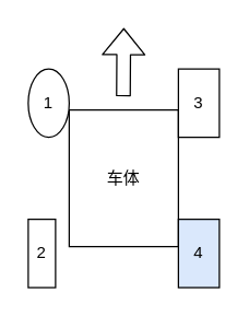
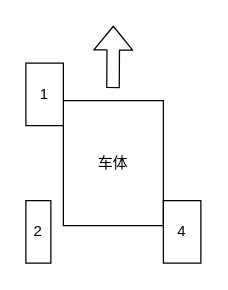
  <mxCell id="0" />
  <mxCell id="1" parent="0" />
  <mxCell id="2" value="车体" style="rounded=0;whiteSpace=wrap;html=1;" parent="1" vertex="1"><mxGeometry x="50" y="80" width="80" height="100" as="geometry" /></mxCell>
- <mxCell id="3" value="1" style="ellipse;whiteSpace=wrap;html=1;" parent="1" vertex="1"><mxGeometry x="20" y="50" width="30" height="50" as="geometry" /></mxCell>
+ <mxCell id="3" value="1" style="rounded=0;whiteSpace=wrap;html=1;" parent="1" vertex="1"><mxGeometry x="20" y="50" width="30" height="50" as="geometry" /></mxCell>
  <mxCell id="4" value="2" style="rounded=0;whiteSpace=wrap;html=1;" parent="1" vertex="1"><mxGeometry x="20" y="160" width="20" height="50" as="geometry" /></mxCell>
- <mxCell id="5" value="3" style="rounded=0;whiteSpace=wrap;html=1;" parent="1" vertex="1"><mxGeometry x="130" y="50" width="30" height="50" as="geometry" /></mxCell>
- <mxCell id="6" value="4" style="rounded=0;whiteSpace=wrap;html=1;fillColor=#dae8fc;" parent="1" vertex="1"><mxGeometry x="130" y="160" width="30" height="50" as="geometry" /></mxCell>
+ <mxCell id="6" value="4" style="rounded=0;whiteSpace=wrap;html=1;" parent="1" vertex="1"><mxGeometry x="130" y="160" width="30" height="50" as="geometry" /></mxCell>
  <mxCell id="7" value="" style="shape=flexArrow;endArrow=classic;html=1;fillColor=default;" parent="1" edge="1"><mxGeometry width="50" height="50" relative="1" as="geometry"><mxPoint x="89.71" y="70" as="sourcePoint" /><mxPoint x="90" y="20" as="targetPoint" /></mxGeometry></mxCell>
